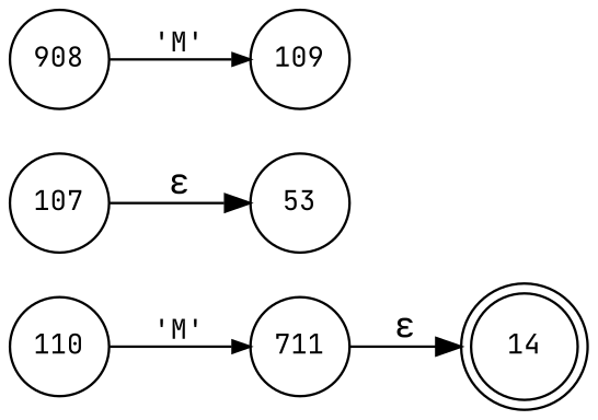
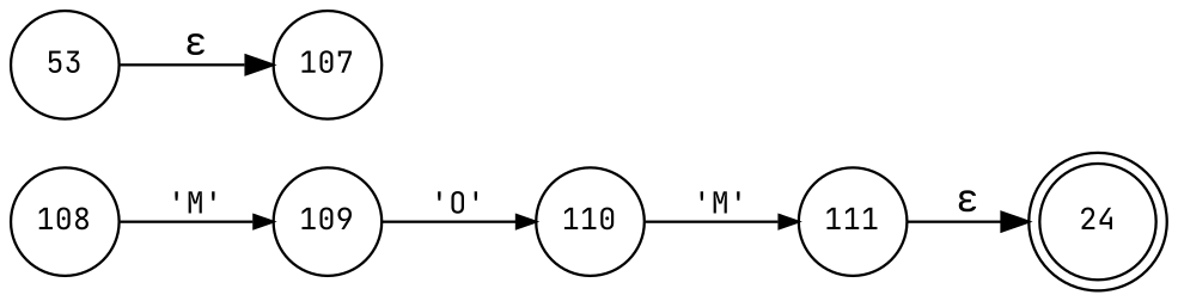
  digraph {
    fontname="JetBrains Mono"
    rankdir=LR
    node [fixedsize=true fontname="JetBrains Mono" fontsize=11 shape=circle peripheries=1]
    edge [fontname="JetBrains Mono" arrowhead=normal arrowsize=.7 fontsize=11]
-   n1 [label=14 shape=doublecircle width=.6 peripheries=""]
+   n1 [label=24 shape=doublecircle width=.6 peripheries=""]
    n2 [label=53 width=.55]
    n3 [label=107 width=.55]
-   n4 [label=908 width=.55]
+   n4 [label=108 width=.55]
    n5 [label=109 width=.55]
    n6 [label=110 width=.55]
-   n7 [label=711 width=.55]
-   n3 -> n2 [label="&epsilon;" arrowhead="" arrowsize="" fontsize=""]
+   n7 [label=111 width=.55]
+   n2 -> n3 [label="&epsilon;" arrowhead="" arrowsize="" fontsize=""]
    n4 -> n5 [label="'M'"]
+   n5 -> n6 [label="'O'"]
    n6 -> n7 [label="'M'"]
    n7 -> n1 [label="&epsilon;" arrowhead="" arrowsize="" fontsize=""]
  }
